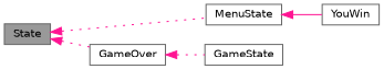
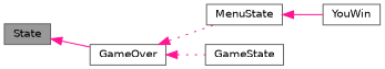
  digraph {
    rankdir=LR
    node [color=gray40 fillcolor=white fontname=Helvetica fontsize=10 shape=box style=filled]
    edge [color=deeppink dir=back fontname=Helvetica fontsize=10 labelfontname=Helvetica labelfontsize=10 style=solid]
    n1 [fillcolor=grey60 fontcolor=black height=0.2 label=State width=0.4]
    n2 [height=0.2 label=GameOver width=0.4]
    n3 [height=0.2 label=MenuState width=0.4]
    n4 [height=0.2 label=GameState width=0.4]
    n5 [height=0.2 label=YouWin width=0.4]
-   n1 -> n2 [style=dotted]
-   n1 -> n3 [style=dotted]
+   n1 -> n2
+   n2 -> n3 [style=dotted]
    n2 -> n4 [style=dotted]
    n3 -> n5
  }
